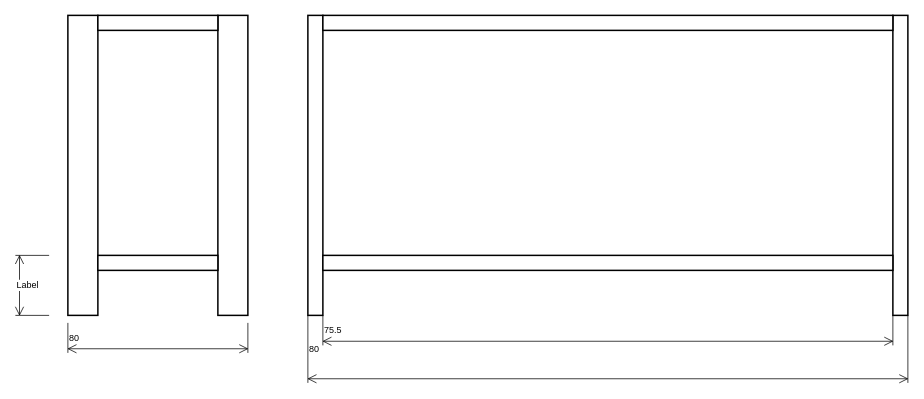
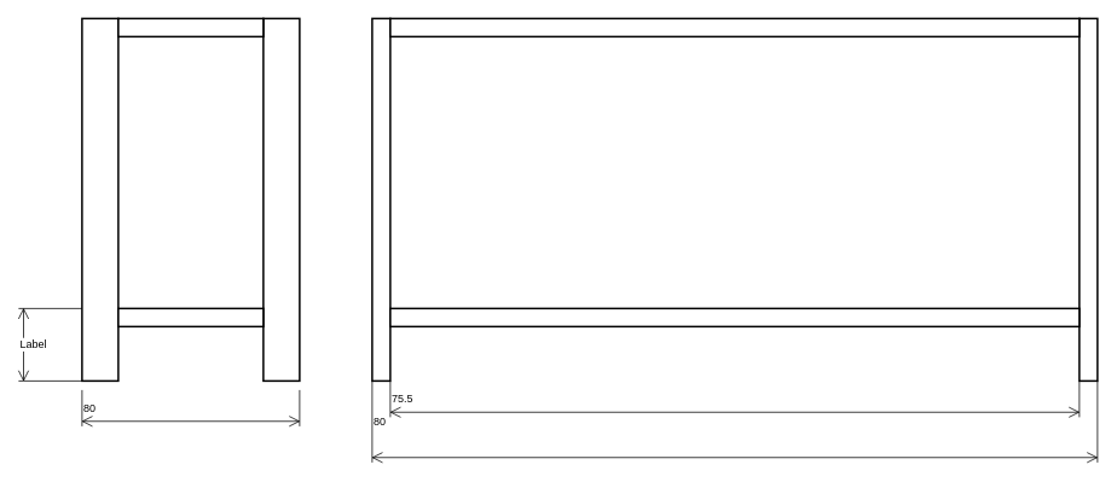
  <mxCell id="0" />
  <mxCell id="1" parent="0" />
  <mxCell id="2" value="" style="rounded=0;whiteSpace=wrap;html=1;strokeWidth=2;" vertex="1" parent="1"><mxGeometry x="90" y="20" width="40" height="400" as="geometry" /></mxCell>
  <mxCell id="3" value="" style="rounded=0;whiteSpace=wrap;html=1;strokeWidth=2;" vertex="1" parent="1"><mxGeometry x="290" y="20" width="40" height="400" as="geometry" /></mxCell>
  <mxCell id="4" value="80" style="shape=dimension;direction=east;whiteSpace=wrap;html=1;align=left;points=[];verticalAlign=middle;labelBackgroundColor=#ffffff" vertex="1" parent="1"><mxGeometry x="90" y="430" width="240" height="40" as="geometry" /></mxCell>
  <mxCell id="5" value="" style="rounded=0;whiteSpace=wrap;html=1;strokeWidth=2;" vertex="1" parent="1"><mxGeometry x="130" y="340" width="160" height="20" as="geometry" /></mxCell>
- <mxCell id="6" value="Label" style="shape=dimension;direction=south;whiteSpace=wrap;html=1;align=left;points=[];verticalAlign=middle;labelBackgroundColor=#ffffff" vertex="1" parent="1"><mxGeometry x="20" y="340" width="45" height="80" as="geometry" /></mxCell>
+ <mxCell id="6" value="Label" style="shape=dimension;direction=south;whiteSpace=wrap;html=1;align=left;points=[];verticalAlign=middle;labelBackgroundColor=#ffffff" vertex="1" parent="1"><mxGeometry x="20" y="340" width="70" height="80" as="geometry" /></mxCell>
  <mxCell id="7" value="" style="rounded=0;whiteSpace=wrap;html=1;strokeWidth=2;" vertex="1" parent="1"><mxGeometry x="410" y="20" width="20" height="400" as="geometry" /></mxCell>
  <mxCell id="8" value="" style="rounded=0;whiteSpace=wrap;html=1;strokeWidth=2;" vertex="1" parent="1"><mxGeometry x="1190" y="20" width="20" height="400" as="geometry" /></mxCell>
  <mxCell id="9" value="75.5" style="shape=dimension;direction=east;whiteSpace=wrap;html=1;align=left;points=[];verticalAlign=middle;labelBackgroundColor=#ffffff" vertex="1" parent="1"><mxGeometry x="430" y="420" width="760" height="40" as="geometry" /></mxCell>
  <mxCell id="10" value="" style="rounded=0;whiteSpace=wrap;html=1;strokeWidth=2;" vertex="1" parent="1"><mxGeometry x="430" y="340" width="760" height="20" as="geometry" /></mxCell>
  <mxCell id="11" value="" style="rounded=0;whiteSpace=wrap;html=1;strokeWidth=2;" vertex="1" parent="1"><mxGeometry x="430" y="20" width="760" height="20" as="geometry" /></mxCell>
  <mxCell id="12" value="80" style="shape=dimension;direction=east;whiteSpace=wrap;html=1;align=left;points=[];verticalAlign=middle;labelBackgroundColor=#ffffff" vertex="1" parent="1"><mxGeometry x="410" y="420" width="800" height="90" as="geometry" /></mxCell>
  <mxCell id="13" value="" style="rounded=0;whiteSpace=wrap;html=1;strokeWidth=2;" vertex="1" parent="1"><mxGeometry x="130" y="20" width="160" height="20" as="geometry" /></mxCell>
